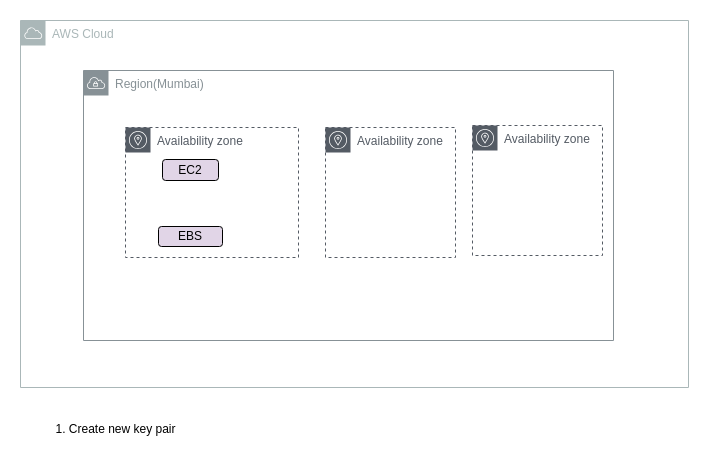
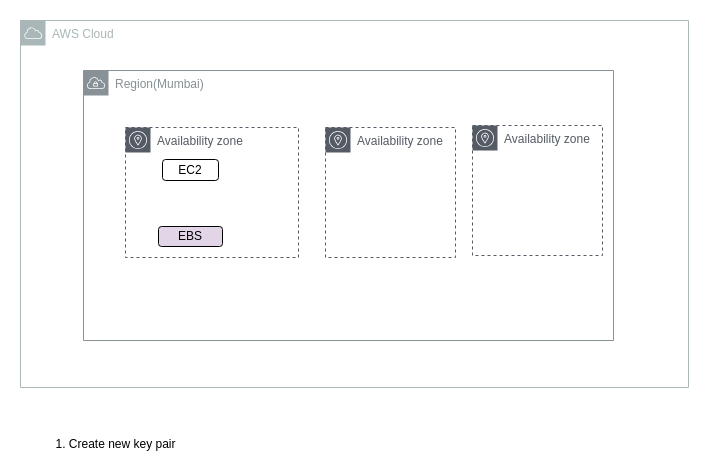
  <mxCell id="0" />
  <mxCell id="1" parent="0" />
  <mxCell id="2" value="AWS Cloud" style="outlineConnect=0;gradientColor=none;html=1;whiteSpace=wrap;fontSize=12;fontStyle=0;shape=mxgraph.aws4.group;grIcon=mxgraph.aws4.group_aws_cloud;strokeColor=#AAB7B8;fillColor=none;verticalAlign=top;align=left;spacingLeft=30;fontColor=#AAB7B8;dashed=0;" vertex="1" parent="1"><mxGeometry x="20" y="20" width="668" height="367" as="geometry" /></mxCell>
  <mxCell id="3" value="Region(Mumbai)" style="outlineConnect=0;gradientColor=none;html=1;whiteSpace=wrap;fontSize=12;fontStyle=0;shape=mxgraph.aws4.group;grIcon=mxgraph.aws4.group_vpc;strokeColor=#879196;fillColor=none;verticalAlign=top;align=left;spacingLeft=30;fontColor=#879196;dashed=0;" vertex="1" parent="1"><mxGeometry x="83" y="70" width="530" height="270" as="geometry" /></mxCell>
  <mxCell id="4" value="Availability zone" style="outlineConnect=0;gradientColor=none;html=1;whiteSpace=wrap;fontSize=12;fontStyle=0;shape=mxgraph.aws4.group;grIcon=mxgraph.aws4.group_availability_zone;strokeColor=#545B64;fillColor=none;verticalAlign=top;align=left;spacingLeft=30;fontColor=#545B64;dashed=1;" vertex="1" parent="1"><mxGeometry x="125" y="127" width="173" height="130" as="geometry" /></mxCell>
  <mxCell id="5" value="Availability zone" style="outlineConnect=0;gradientColor=none;html=1;whiteSpace=wrap;fontSize=12;fontStyle=0;shape=mxgraph.aws4.group;grIcon=mxgraph.aws4.group_availability_zone;strokeColor=#545B64;fillColor=none;verticalAlign=top;align=left;spacingLeft=30;fontColor=#545B64;dashed=1;" vertex="1" parent="1"><mxGeometry x="325" y="127" width="130" height="130" as="geometry" /></mxCell>
  <mxCell id="6" value="Availability zone" style="outlineConnect=0;gradientColor=none;html=1;whiteSpace=wrap;fontSize=12;fontStyle=0;shape=mxgraph.aws4.group;grIcon=mxgraph.aws4.group_availability_zone;strokeColor=#545B64;fillColor=none;verticalAlign=top;align=left;spacingLeft=30;fontColor=#545B64;dashed=1;" vertex="1" parent="1"><mxGeometry x="472" y="125" width="130" height="130" as="geometry" /></mxCell>
- <mxCell id="7" value="EC2" style="rounded=1;whiteSpace=wrap;html=1;fillColor=#e1d5e7;" vertex="1" parent="1"><mxGeometry x="162" y="159" width="56" height="21" as="geometry" /></mxCell>
+ <mxCell id="7" value="EC2" style="rounded=1;whiteSpace=wrap;html=1;" vertex="1" parent="1"><mxGeometry x="162" y="159" width="56" height="21" as="geometry" /></mxCell>
  <mxCell id="8" value="EBS" style="rounded=1;whiteSpace=wrap;html=1;fillColor=#e1d5e7;" vertex="1" parent="1"><mxGeometry x="158" y="226" width="64" height="20" as="geometry" /></mxCell>
- <mxCell id="9" value="1. Create new key pair" style="text;html=1;align=center;verticalAlign=middle;resizable=0;points=[];autosize=1;strokeColor=none;" vertex="1" parent="1"><mxGeometry x="50" y="420" width="130" height="18" as="geometry" /></mxCell>
+ <mxCell id="9" value="1. Create new key pair" style="text;html=1;align=center;verticalAlign=middle;resizable=0;points=[];autosize=1;strokeColor=none;" vertex="1" parent="1"><mxGeometry x="50" y="435" width="130" height="18" as="geometry" /></mxCell>
